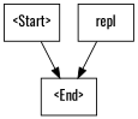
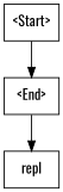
  digraph {
    fontname=Oswald
    node [fontname=Oswald shape=box]
    edge [fontname=Oswald]
    n1 [label="<Start>"]
    n2 [label="<End>"]
    n3 [label=repl]
    n1 -> n2
-   n3 -> n2
+   n2 -> n3
  }
